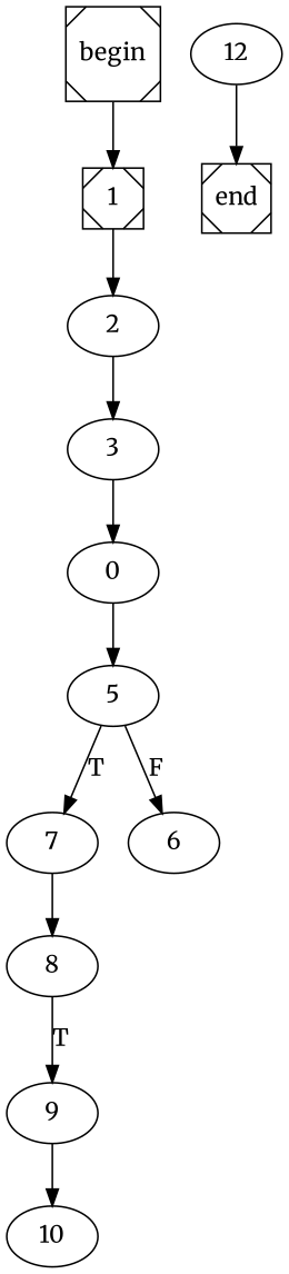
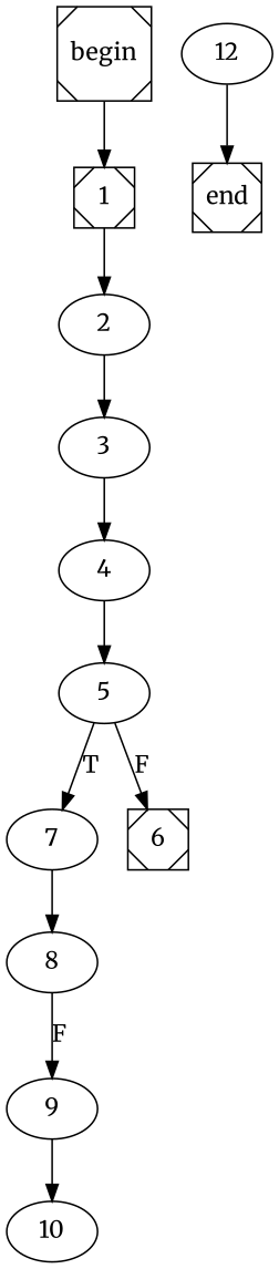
  digraph {
    fontname=Merriweather
    node [fontname=Merriweather]
    edge [fontname=Merriweather]
    begin [shape=Msquare]
    1 [shape=Msquare]
    2
    end [shape=Msquare]
    3
-   4 [label=0]
+   4
    5
    7
-   6
+   6 [shape=Msquare]
    8
    9
    12
    10
    begin -> 1
    1 -> 2
    2 -> 3
    3 -> 4
    4 -> 5
    5 -> 7 [label=T]
    5 -> 6 [label=F]
    7 -> 8
-   8 -> 9 [label=T]
+   8 -> 9 [label=F]
    9 -> 10
    12 -> end
  }
